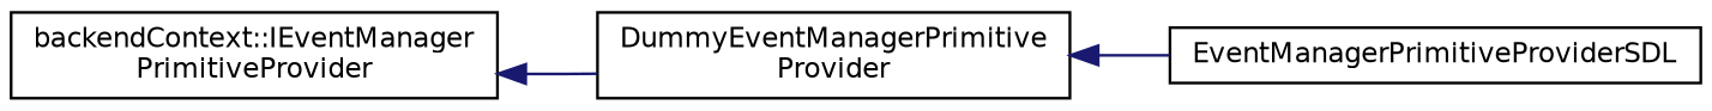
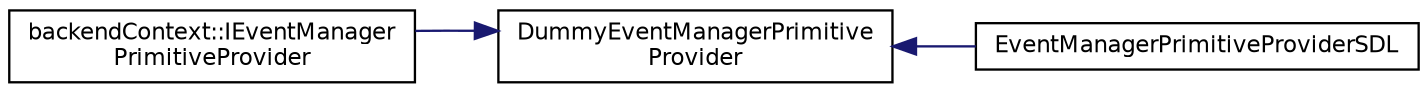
  digraph {
    rankdir=LR
    node [color=black fillcolor=white fontname=Helvetica fontsize=10 shape=record style=filled]
    edge [color=midnightblue dir=back fontname=Helvetica fontsize=10 labelfontname=Helvetica labelfontsize=10 style=solid]
    n1 [height=0.2 label="backendContext::IEventManager\lPrimitiveProvider" width=0.4]
    n2 [height=0.2 label="DummyEventManagerPrimitive\lProvider" width=0.4]
    n3 [height=0.2 label=EventManagerPrimitiveProviderSDL width=0.4]
-   n1 -> n2
+   n2 -> n1
    n2 -> n3
  }
